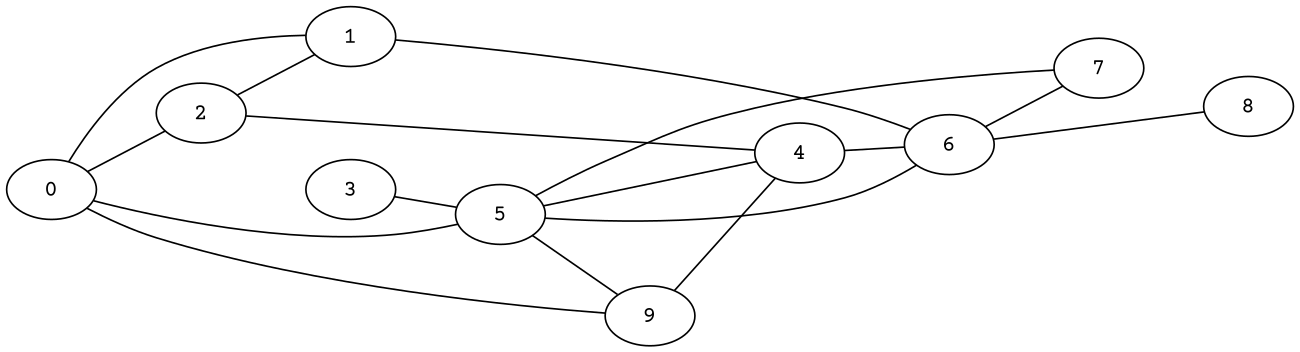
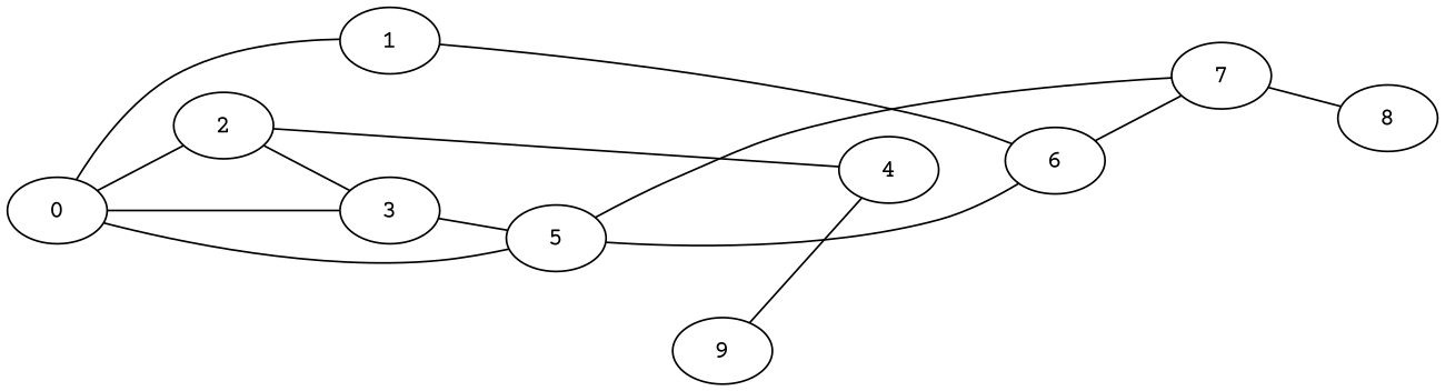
  graph {
    fontname="Courier Prime"
    rankdir=LR
    node [fontname="Courier Prime"]
    edge [fontname="Courier Prime"]
    n1 [label=0]
    n2 [label=1]
    n3 [label=2]
    n4 [label=3]
    n5 [label=5]
    n6 [label=6]
    n7 [label=4]
    n8 [label=7]
    n9 [label=9]
    n10 [label=8]
    n1 -- n2
    n1 -- n3
-   n1 -- n9
+   n1 -- n4
    n1 -- n5
    n2 -- n6
-   n3 -- n2
+   n3 -- n4
    n3 -- n7
    n4 -- n5
    n5 -- n6
    n5 -- n8
-   n5 -- n9
    n6 -- n8
-   n7 -- n5
-   n7 -- n6
-   n6 -- n10
+   n8 -- n10
    n9 -- n7
  }
